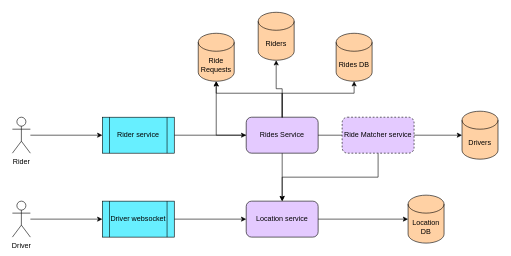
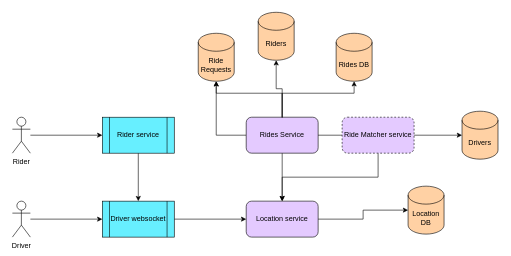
  <mxCell id="0" />
  <mxCell id="1" parent="0" />
  <mxCell id="2" style="edgeStyle=orthogonalEdgeStyle;rounded=0;orthogonalLoop=1;jettySize=auto;html=1;entryX=0;entryY=0.5;entryDx=0;entryDy=0;" edge="1" parent="1" source="3" target="7"><mxGeometry relative="1" as="geometry" /></mxCell>
  <mxCell id="3" value="Rider" style="shape=umlActor;verticalLabelPosition=bottom;verticalAlign=top;html=1;outlineConnect=0;" vertex="1" parent="1"><mxGeometry x="20" y="195" width="30" height="60" as="geometry" /></mxCell>
  <mxCell id="4" style="edgeStyle=orthogonalEdgeStyle;rounded=0;orthogonalLoop=1;jettySize=auto;html=1;entryX=0;entryY=0.5;entryDx=0;entryDy=0;" edge="1" parent="1" source="5" target="9"><mxGeometry relative="1" as="geometry" /></mxCell>
  <mxCell id="5" value="Driver" style="shape=umlActor;verticalLabelPosition=bottom;verticalAlign=top;html=1;outlineConnect=0;" vertex="1" parent="1"><mxGeometry x="20" y="335" width="30" height="60" as="geometry" /></mxCell>
- <mxCell id="6" style="edgeStyle=orthogonalEdgeStyle;rounded=0;orthogonalLoop=1;jettySize=auto;html=1;entryX=0;entryY=0.5;entryDx=0;entryDy=0;" edge="1" parent="1" source="7" target="17"><mxGeometry relative="1" as="geometry" /></mxCell>
+ <mxCell id="6" style="edgeStyle=orthogonalEdgeStyle;rounded=0;orthogonalLoop=1;jettySize=auto;html=1;" edge="1" parent="1" source="7" target="9"><mxGeometry relative="1" as="geometry" /></mxCell>
  <mxCell id="7" value="Rider service" style="shape=process;whiteSpace=wrap;html=1;backgroundOutline=1;fillColor=#67EFFF;" vertex="1" parent="1"><mxGeometry x="170" y="195" width="120" height="60" as="geometry" /></mxCell>
  <mxCell id="8" style="edgeStyle=orthogonalEdgeStyle;rounded=0;orthogonalLoop=1;jettySize=auto;html=1;entryX=0;entryY=0.5;entryDx=0;entryDy=0;" edge="1" parent="1" source="9" target="13"><mxGeometry relative="1" as="geometry" /></mxCell>
  <mxCell id="9" value="Driver websocket" style="shape=process;whiteSpace=wrap;html=1;backgroundOutline=1;fillColor=#67EFFF;" vertex="1" parent="1"><mxGeometry x="170" y="335" width="120" height="60" as="geometry" /></mxCell>
  <mxCell id="10" style="edgeStyle=orthogonalEdgeStyle;rounded=0;orthogonalLoop=1;jettySize=auto;html=1;" edge="1" parent="1" source="12" target="13"><mxGeometry relative="1" as="geometry" /></mxCell>
  <mxCell id="11" style="edgeStyle=orthogonalEdgeStyle;rounded=0;orthogonalLoop=1;jettySize=auto;html=1;entryX=0.5;entryY=0;entryDx=0;entryDy=0;" edge="1" parent="1" source="12" target="13"><mxGeometry relative="1" as="geometry"><Array as="points"><mxPoint x="630" y="295" /><mxPoint x="470" y="295" /></Array></mxGeometry></mxCell>
  <mxCell id="12" value="Ride Matcher service" style="rounded=1;whiteSpace=wrap;html=1;fillColor=#E4CAFF;dashed=1;" vertex="1" parent="1"><mxGeometry x="570" y="195" width="120" height="60" as="geometry" /></mxCell>
  <mxCell id="13" value="Location service" style="rounded=1;whiteSpace=wrap;html=1;fillColor=#E4CAFF;" vertex="1" parent="1"><mxGeometry x="410" y="335" width="120" height="60" as="geometry" /></mxCell>
- <mxCell id="14" value="Location DB" style="shape=cylinder3;whiteSpace=wrap;html=1;boundedLbl=1;backgroundOutline=1;size=15;fillColor=#FFD1A4;" vertex="1" parent="1"><mxGeometry x="680" y="325" width="60" height="80" as="geometry" /></mxCell>
+ <mxCell id="14" value="Location DB" style="shape=cylinder3;whiteSpace=wrap;html=1;boundedLbl=1;backgroundOutline=1;size=15;fillColor=#FFD1A4;" vertex="1" parent="1"><mxGeometry x="680" y="310" width="60" height="80" as="geometry" /></mxCell>
  <mxCell id="15" style="edgeStyle=orthogonalEdgeStyle;rounded=0;orthogonalLoop=1;jettySize=auto;html=1;entryX=0;entryY=0.5;entryDx=0;entryDy=0;entryPerimeter=0;" edge="1" parent="1" source="13" target="14"><mxGeometry relative="1" as="geometry" /></mxCell>
  <mxCell id="16" style="edgeStyle=orthogonalEdgeStyle;rounded=0;orthogonalLoop=1;jettySize=auto;html=1;" edge="1" parent="1" source="17" target="24"><mxGeometry relative="1" as="geometry" /></mxCell>
  <mxCell id="17" value="Rides Service" style="rounded=1;whiteSpace=wrap;html=1;fillColor=#E4CAFF;" vertex="1" parent="1"><mxGeometry x="410" y="195" width="120" height="60" as="geometry" /></mxCell>
  <mxCell id="18" value="Rides DB" style="shape=cylinder3;whiteSpace=wrap;html=1;boundedLbl=1;backgroundOutline=1;size=15;fillColor=#FFD1A4;" vertex="1" parent="1"><mxGeometry x="560" y="55" width="60" height="80" as="geometry" /></mxCell>
  <mxCell id="19" style="edgeStyle=orthogonalEdgeStyle;rounded=0;orthogonalLoop=1;jettySize=auto;html=1;entryX=0.5;entryY=1;entryDx=0;entryDy=0;entryPerimeter=0;exitX=0.5;exitY=0;exitDx=0;exitDy=0;" edge="1" parent="1" source="17" target="18"><mxGeometry relative="1" as="geometry"><Array as="points"><mxPoint x="470" y="155" /><mxPoint x="590" y="155" /></Array></mxGeometry></mxCell>
  <mxCell id="20" value="Drivers" style="shape=cylinder3;whiteSpace=wrap;html=1;boundedLbl=1;backgroundOutline=1;size=15;fillColor=#FFD1A4;" vertex="1" parent="1"><mxGeometry x="770" y="185" width="60" height="80" as="geometry" /></mxCell>
  <mxCell id="21" style="edgeStyle=orthogonalEdgeStyle;rounded=0;orthogonalLoop=1;jettySize=auto;html=1;entryX=0;entryY=0.5;entryDx=0;entryDy=0;entryPerimeter=0;" edge="1" parent="1" source="12" target="20"><mxGeometry relative="1" as="geometry" /></mxCell>
  <mxCell id="22" value="Riders" style="shape=cylinder3;whiteSpace=wrap;html=1;boundedLbl=1;backgroundOutline=1;size=15;fillColor=#FFD1A4;" vertex="1" parent="1"><mxGeometry x="430" y="20" width="60" height="80" as="geometry" /></mxCell>
  <mxCell id="23" style="edgeStyle=orthogonalEdgeStyle;rounded=0;orthogonalLoop=1;jettySize=auto;html=1;entryX=0.5;entryY=1;entryDx=0;entryDy=0;entryPerimeter=0;" edge="1" parent="1" source="17" target="22"><mxGeometry relative="1" as="geometry" /></mxCell>
  <mxCell id="24" value="Ride&lt;div&gt;Requests&lt;/div&gt;" style="shape=cylinder3;whiteSpace=wrap;html=1;boundedLbl=1;backgroundOutline=1;size=15;fillColor=#FFD1A4;" vertex="1" parent="1"><mxGeometry x="330" y="55" width="60" height="80" as="geometry" /></mxCell>
  <mxCell id="25" style="edgeStyle=orthogonalEdgeStyle;rounded=0;orthogonalLoop=1;jettySize=auto;html=1;entryX=0.5;entryY=1;entryDx=0;entryDy=0;entryPerimeter=0;" edge="1" parent="1" target="24"><mxGeometry relative="1" as="geometry"><mxPoint x="470" y="196" as="sourcePoint" /><Array as="points"><mxPoint x="470" y="155" /><mxPoint x="360" y="155" /></Array></mxGeometry></mxCell>
